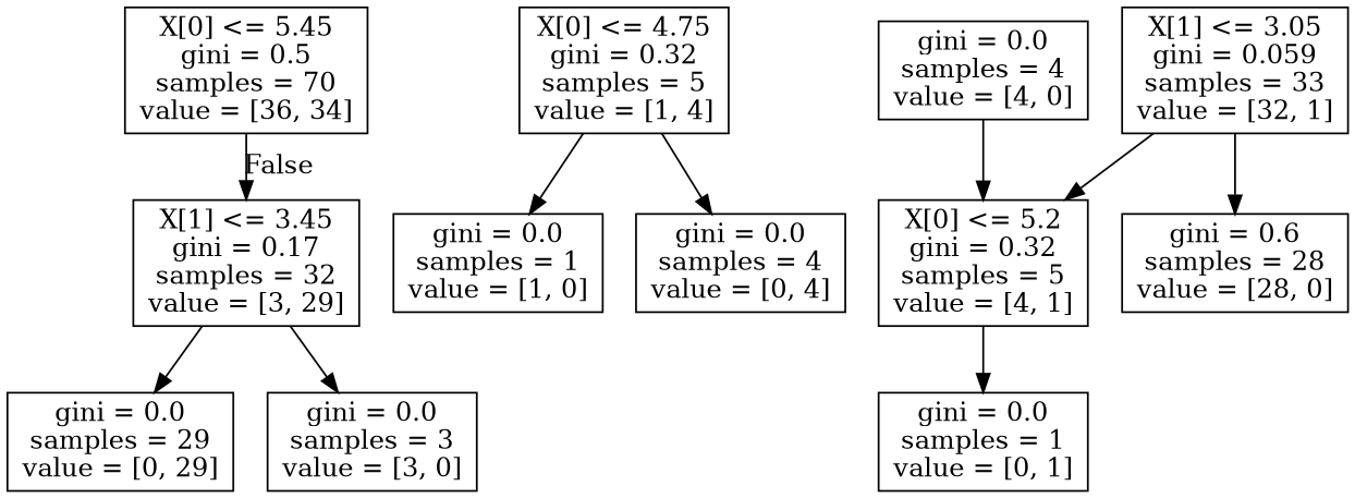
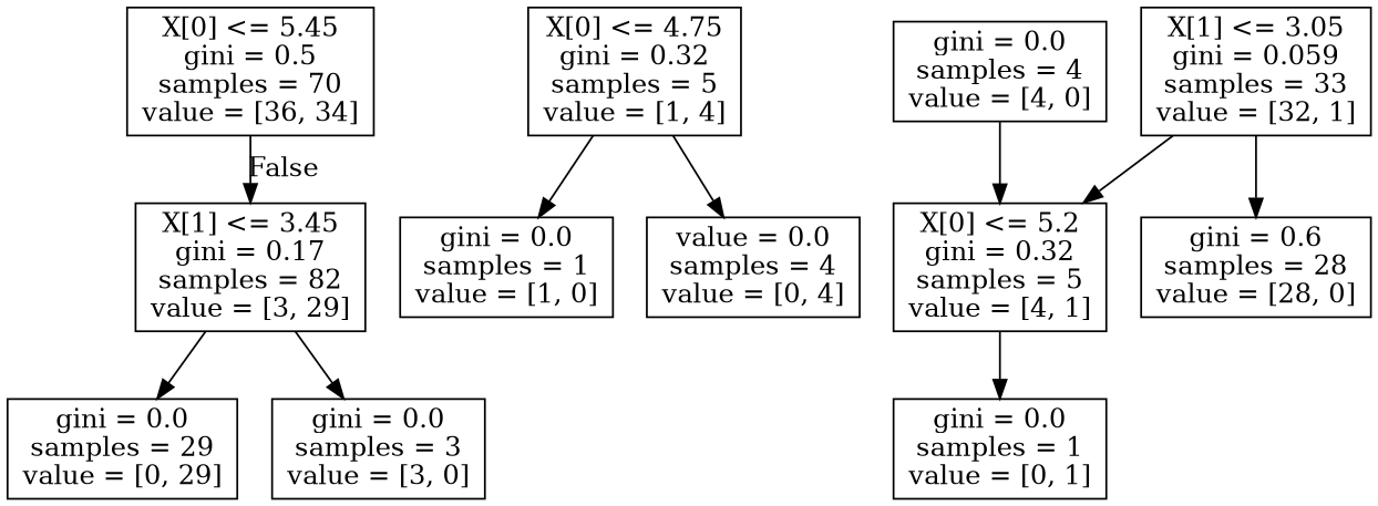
  digraph {
    node [shape=box]
    n1 [label="X[0] <= 5.45\ngini = 0.5\nsamples = 70\nvalue = [36, 34]"]
-   n2 [label="X[1] <= 3.45\ngini = 0.17\nsamples = 32\nvalue = [3, 29]"]
+   n2 [label="X[1] <= 3.45\ngini = 0.17\nsamples = 82\nvalue = [3, 29]"]
    n3 [label="gini = 0.0\nsamples = 29\nvalue = [0, 29]"]
    n4 [label="gini = 0.0\nsamples = 3\nvalue = [3, 0]"]
    n5 [label="X[0] <= 4.75\ngini = 0.32\nsamples = 5\nvalue = [1, 4]"]
    n6 [label="gini = 0.0\nsamples = 1\nvalue = [1, 0]"]
-   n7 [label="gini = 0.0\nsamples = 4\nvalue = [0, 4]"]
+   n7 [label="value = 0.0\nsamples = 4\nvalue = [0, 4]"]
    n8 [label="X[1] <= 3.05\ngini = 0.059\nsamples = 33\nvalue = [32, 1]"]
    n9 [label="X[0] <= 5.2\ngini = 0.32\nsamples = 5\nvalue = [4, 1]"]
    n10 [label="gini = 0.6\nsamples = 28\nvalue = [28, 0]"]
    n11 [label="gini = 0.0\nsamples = 1\nvalue = [0, 1]"]
    n12 [label="gini = 0.0\nsamples = 4\nvalue = [4, 0]"]
    n1 -> n2 [headlabel=False labelangle=-45 labeldistance=2.5]
    n2 -> n3
    n2 -> n4
    n5 -> n6
    n5 -> n7
    n8 -> n9
    n8 -> n10
    n9 -> n11
    n12 -> n9
  }
